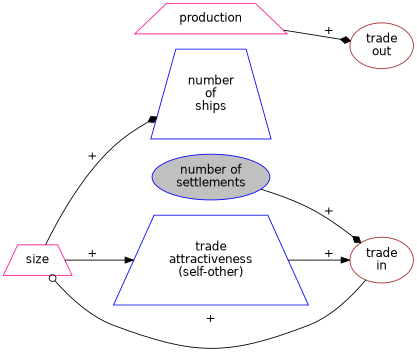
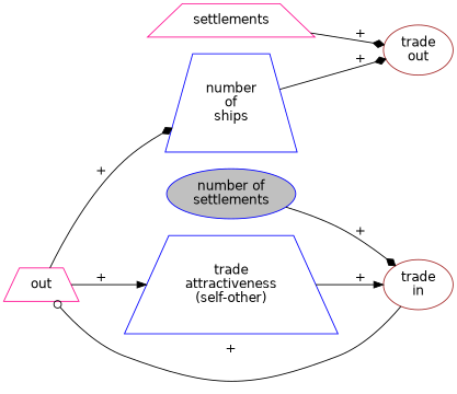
  digraph {
    fontsize=10
    rankdir=LR
    node [color=blue fontname=Helvetica shape=trapezium]
    edge [arrowhead=diamond]
-   size [color=deeppink]
+   size [color=deeppink label=out]
    "number\nof\nships"
    "trade\nattractiveness\n(self-other)"
    "trade\nout" [color=brown shape=ellipse]
    "trade\nin" [color=brown shape=ellipse]
-   production [color=deeppink]
+   production [color=deeppink label=settlements]
    "number of\nsettlements" [fillcolor=grey shape=ellipse style=filled]
    size -> "number\nof\nships" [label="+"]
    size -> "trade\nattractiveness\n(self-other)" [arrowhead=normal label="+"]
+   "number\nof\nships" -> "trade\nout" [label="+"]
    "trade\nattractiveness\n(self-other)" -> "trade\nin" [arrowhead=normal label="+"]
    "trade\nin" -> size [arrowhead=odot label="+"]
    production -> "trade\nout" [label="+"]
    "number of\nsettlements" -> "trade\nin" [label="+"]
  }
